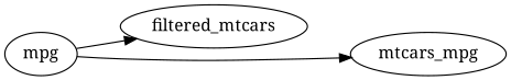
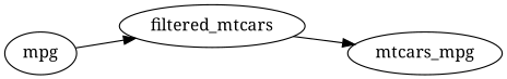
  digraph {
    fontname="Noto Serif"
    rankdir=LR
    node [fontname="Noto Serif"]
    edge [fontname="Noto Serif"]
    n1 [label=mpg]
    n2 [label=filtered_mtcars]
    n3 [label=mtcars_mpg]
    n1 -> n2
-   n1 -> n3
+   n2 -> n3
  }
